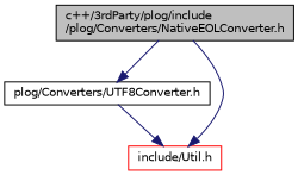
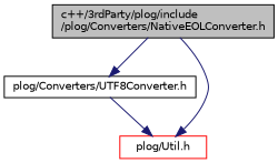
  digraph {
    node [color=black fontname=Helvetica fontsize=10 shape=record]
    edge [color=midnightblue fontname=Helvetica fontsize=10 labelfontname=Helvetica labelfontsize=10 style=solid]
    n1 [fillcolor=grey75 fontcolor=black height=0.2 label="c++/3rdParty/plog/include\l/plog/Converters/NativeEOLConverter.h" style=filled width=0.4]
    n2 [height=0.2 label="plog/Converters/UTF8Converter.h" width=0.4]
-   n3 [color=red height=0.2 label="include/Util.h" width=0.4]
+   n3 [color=red height=0.2 label="plog/Util.h" width=0.4]
    n1 -> n2
    n1 -> n3
    n2 -> n3
  }
